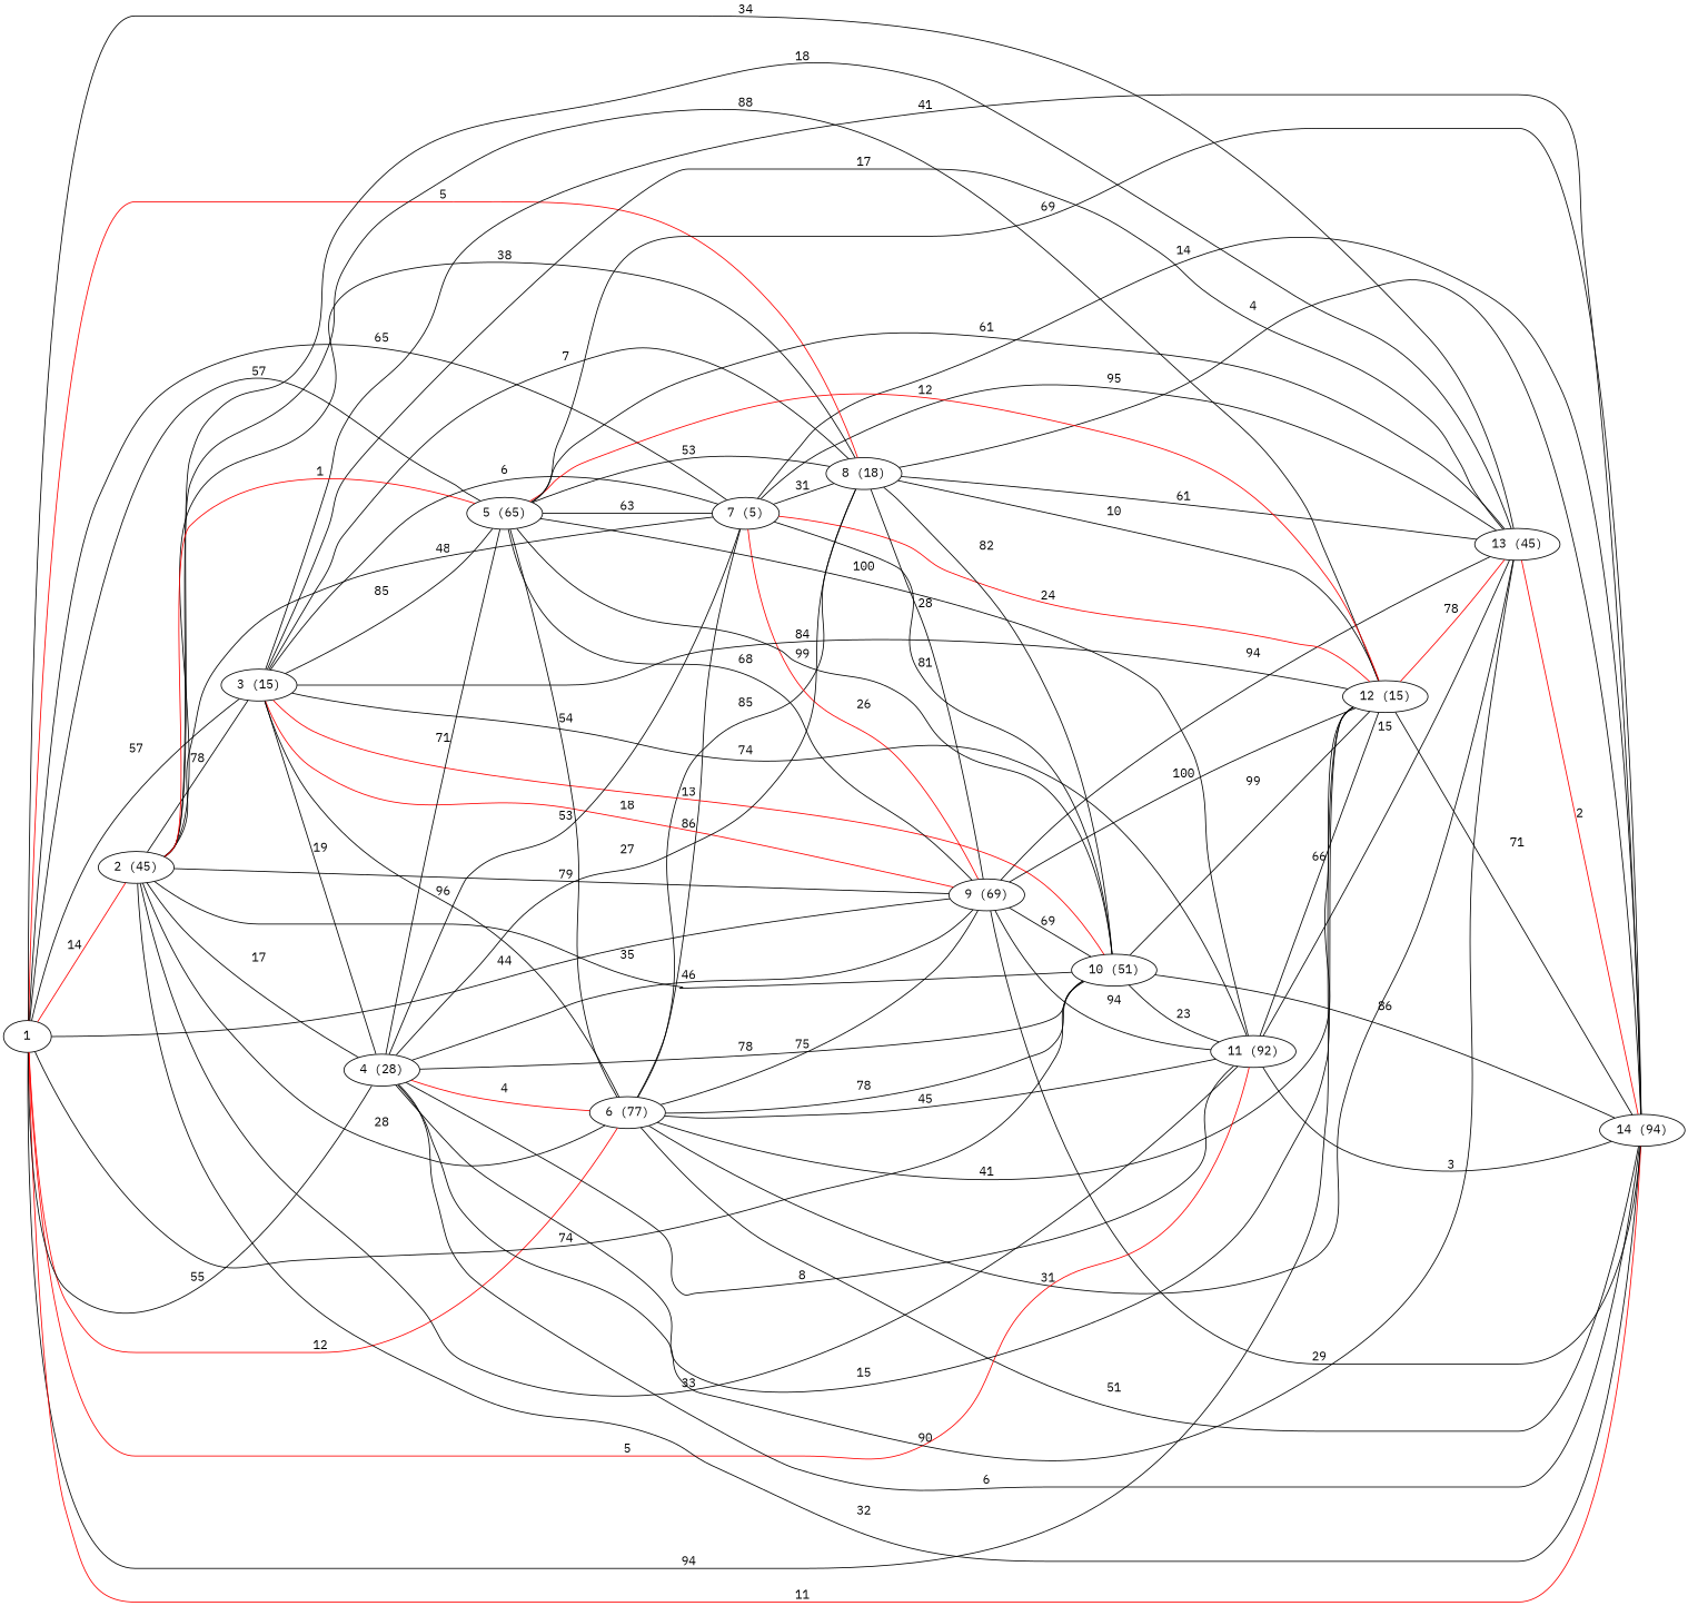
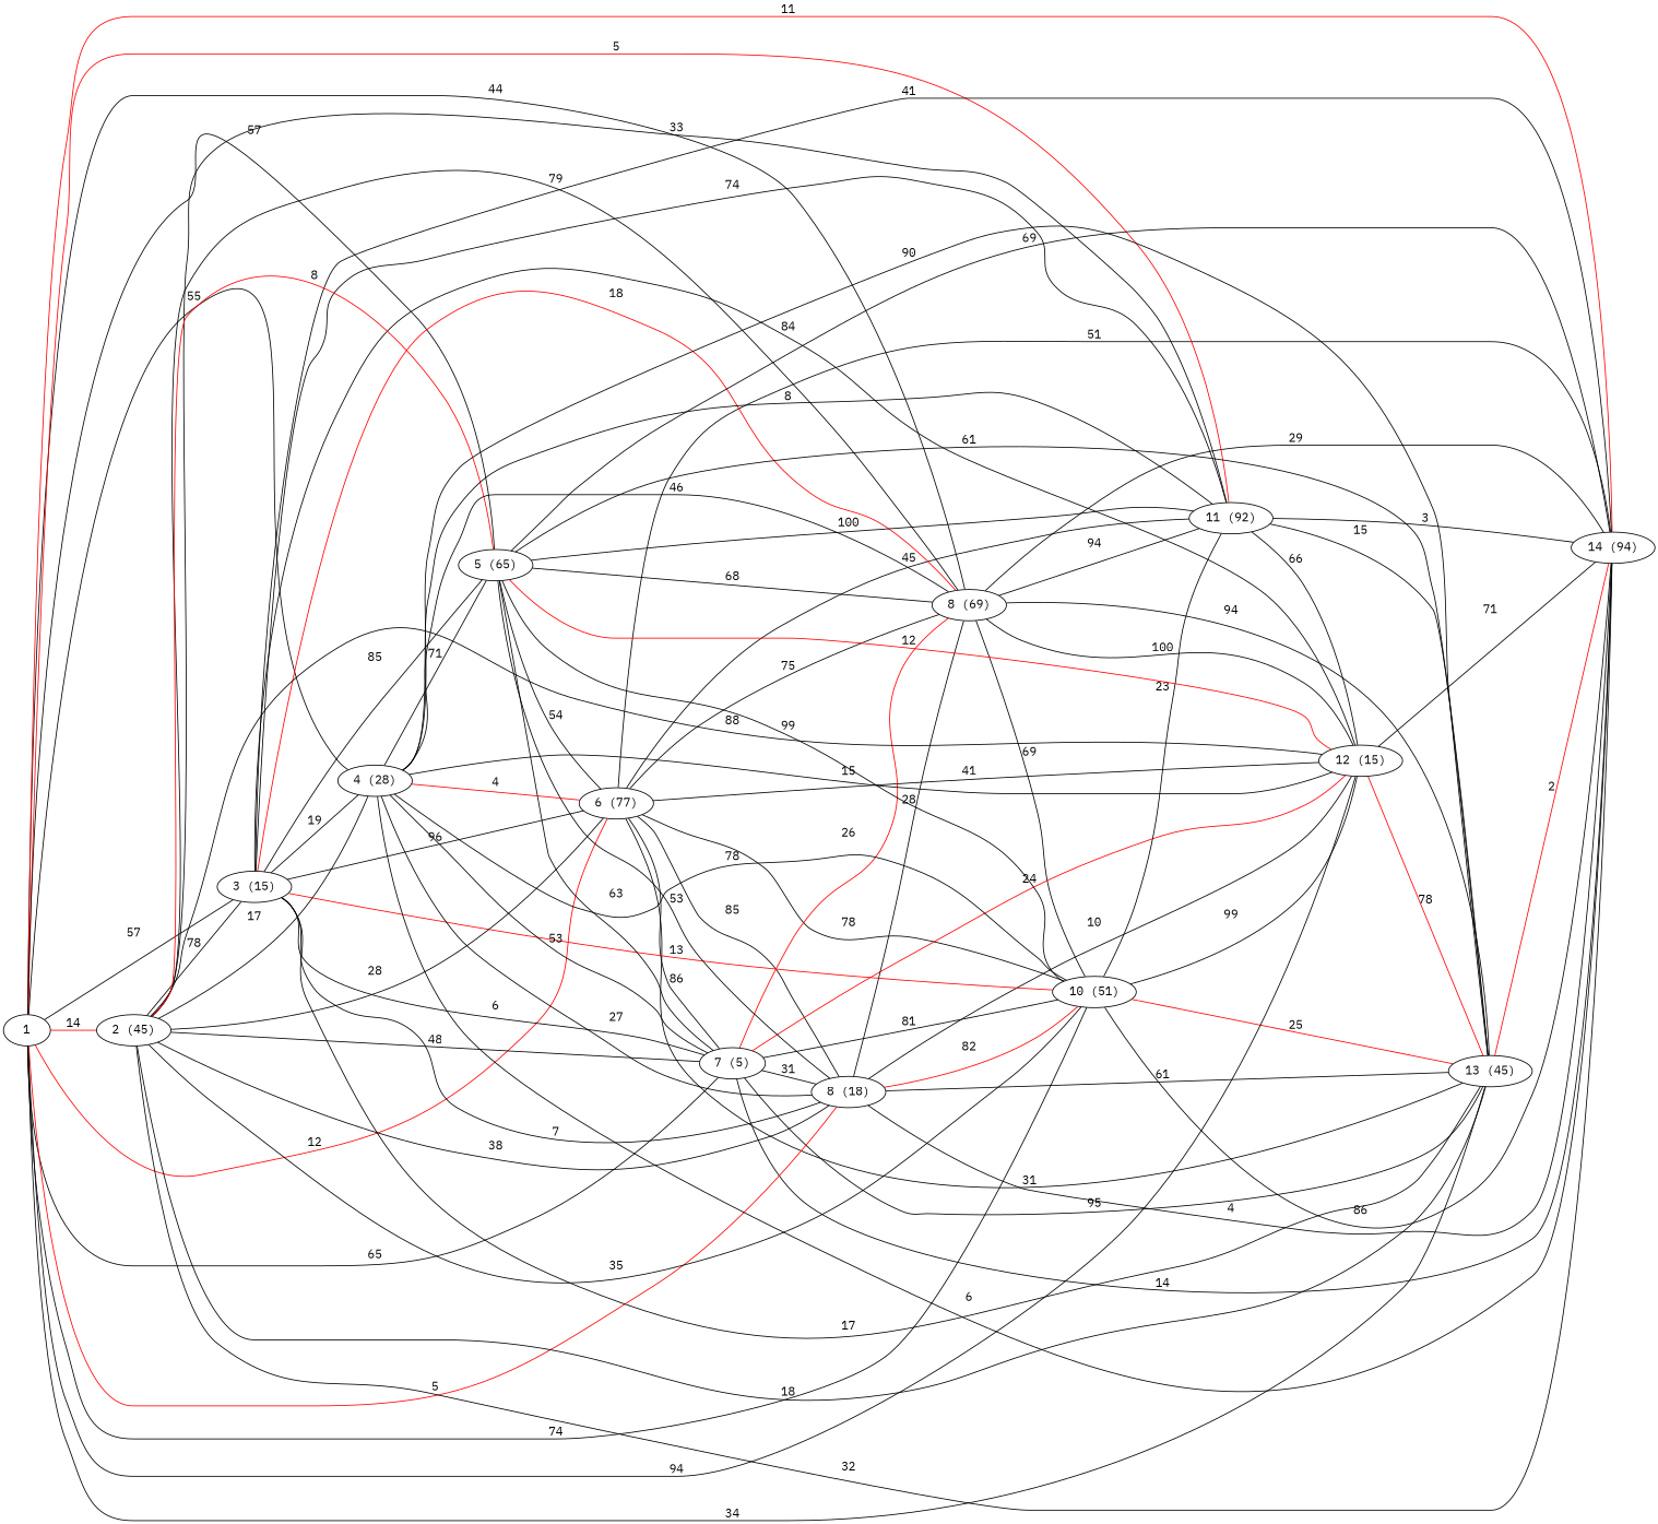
  graph {
    fontname="IBM Plex Mono"
    rankdir=LR
    node [fontname="IBM Plex Mono"]
    edge [color=black fontname="IBM Plex Mono"]
    n1 [label="6 (77)"]
-   n2 [label="9 (69)"]
+   n2 [label="8 (69)"]
    n3 [label="7 (5)"]
    n4 [label="12 (15)"]
    n5 [label="11 (92)"]
    n6 [label="8 (18)"]
    n7 [label="10 (51)"]
    n8 [label="14 (94)"]
    n9 [label="13 (45)"]
    1
    n11 [label="3 (15)"]
    n12 [label="2 (45)"]
    n13 [label="5 (65)"]
    n14 [label="4 (28)"]
    n1 -- n2 [label=75]
    n1 -- n3 [label=86]
    n1 -- n4 [label=41]
    n1 -- n5 [label=45]
    n1 -- n6 [label=85]
    n1 -- n7 [label=78]
    n1 -- n8 [label=51]
    n1 -- n9 [label=31]
    n2 -- n4 [label=100]
    n2 -- n5 [label=94]
    n2 -- n7 [label=69]
    n2 -- n8 [label=29]
    n2 -- n9 [label=94]
    n3 -- n2 [color=red label=26]
    n3 -- n4 [color=red label=24]
    n3 -- n6 [label=31]
    n3 -- n7 [label=81]
    n3 -- n8 [label=14]
    n3 -- n9 [label=95]
    n4 -- n8 [label=71]
    n4 -- n9 [color=red label=78]
    n5 -- n4 [label=66]
    n5 -- n8 [label=3]
    n5 -- n9 [label=15]
    n6 -- n2 [label=28]
    n6 -- n4 [label=10]
-   n6 -- n7 [label=82]
+   n6 -- n7 [color=red label=82]
    n6 -- n8 [label=4]
    n6 -- n9 [label=61]
    n7 -- n4 [label=99]
    n7 -- n5 [label=23]
    n7 -- n8 [label=86]
+   n7 -- n9 [color=red label=25]
    n9 -- n8 [color=red label=2]
    1 -- n1 [color=red label=12]
    1 -- n2 [label=44]
    1 -- n3 [label=65]
    1 -- n4 [label=94]
    1 -- n5 [color=red label=5]
    1 -- n6 [color=red label=5]
    1 -- n7 [label=74]
    1 -- n8 [color=red label=11]
    1 -- n9 [label=34]
    1 -- n11 [label=57]
    1 -- n12 [color=red label=14]
    1 -- n13 [label=57]
    1 -- n14 [label=55]
    n11 -- n1 [label=96]
    n11 -- n2 [color=red label=18]
    n11 -- n3 [label=6]
    n11 -- n4 [label=84]
    n11 -- n5 [label=74]
    n11 -- n6 [label=7]
    n11 -- n7 [color=red label=13]
    n11 -- n8 [label=41]
    n11 -- n9 [label=17]
    n11 -- n13 [label=85]
    n11 -- n14 [label=19]
    n12 -- n1 [label=28]
    n12 -- n2 [label=79]
    n12 -- n3 [label=48]
    n12 -- n4 [label=88]
    n12 -- n5 [label=33]
    n12 -- n6 [label=38]
    n12 -- n7 [label=35]
    n12 -- n8 [label=32]
    n12 -- n9 [label=18]
    n12 -- n11 [label=78]
-   n12 -- n13 [color=red label=1]
+   n12 -- n13 [color=red label=8]
    n12 -- n14 [label=17]
    n13 -- n1 [label=54]
    n13 -- n2 [label=68]
    n13 -- n3 [label=63]
    n13 -- n4 [color=red label=12]
    n13 -- n5 [label=100]
    n13 -- n6 [label=53]
    n13 -- n7 [label=99]
    n13 -- n8 [label=69]
    n13 -- n9 [label=61]
    n14 -- n1 [color=red label=4]
    n14 -- n2 [label=46]
    n14 -- n3 [label=53]
    n14 -- n4 [label=15]
    n14 -- n5 [label=8]
    n14 -- n6 [label=27]
    n14 -- n7 [label=78]
    n14 -- n8 [label=6]
    n14 -- n9 [label=90]
    n14 -- n13 [label=71]
  }
